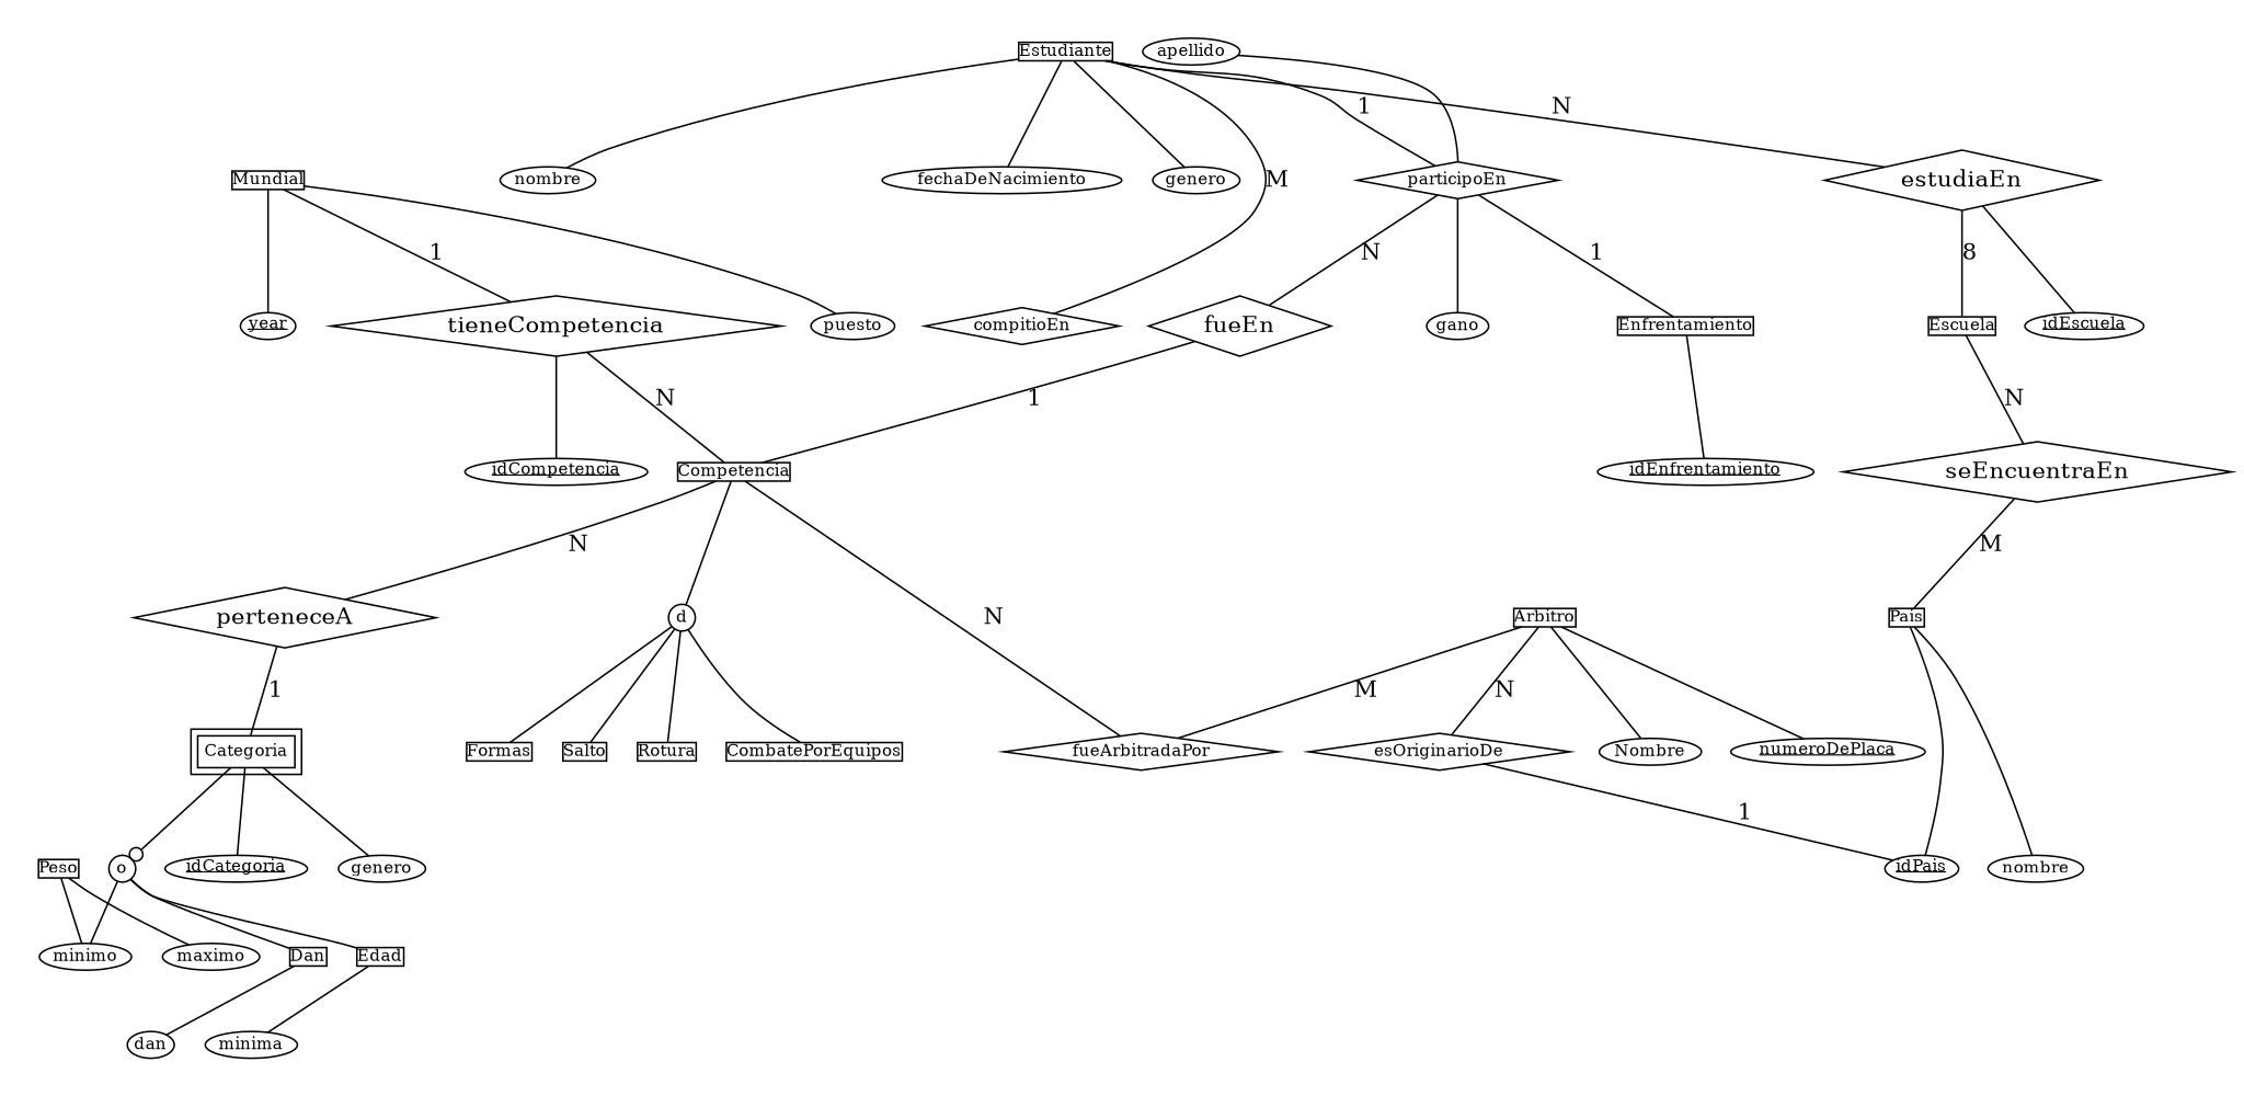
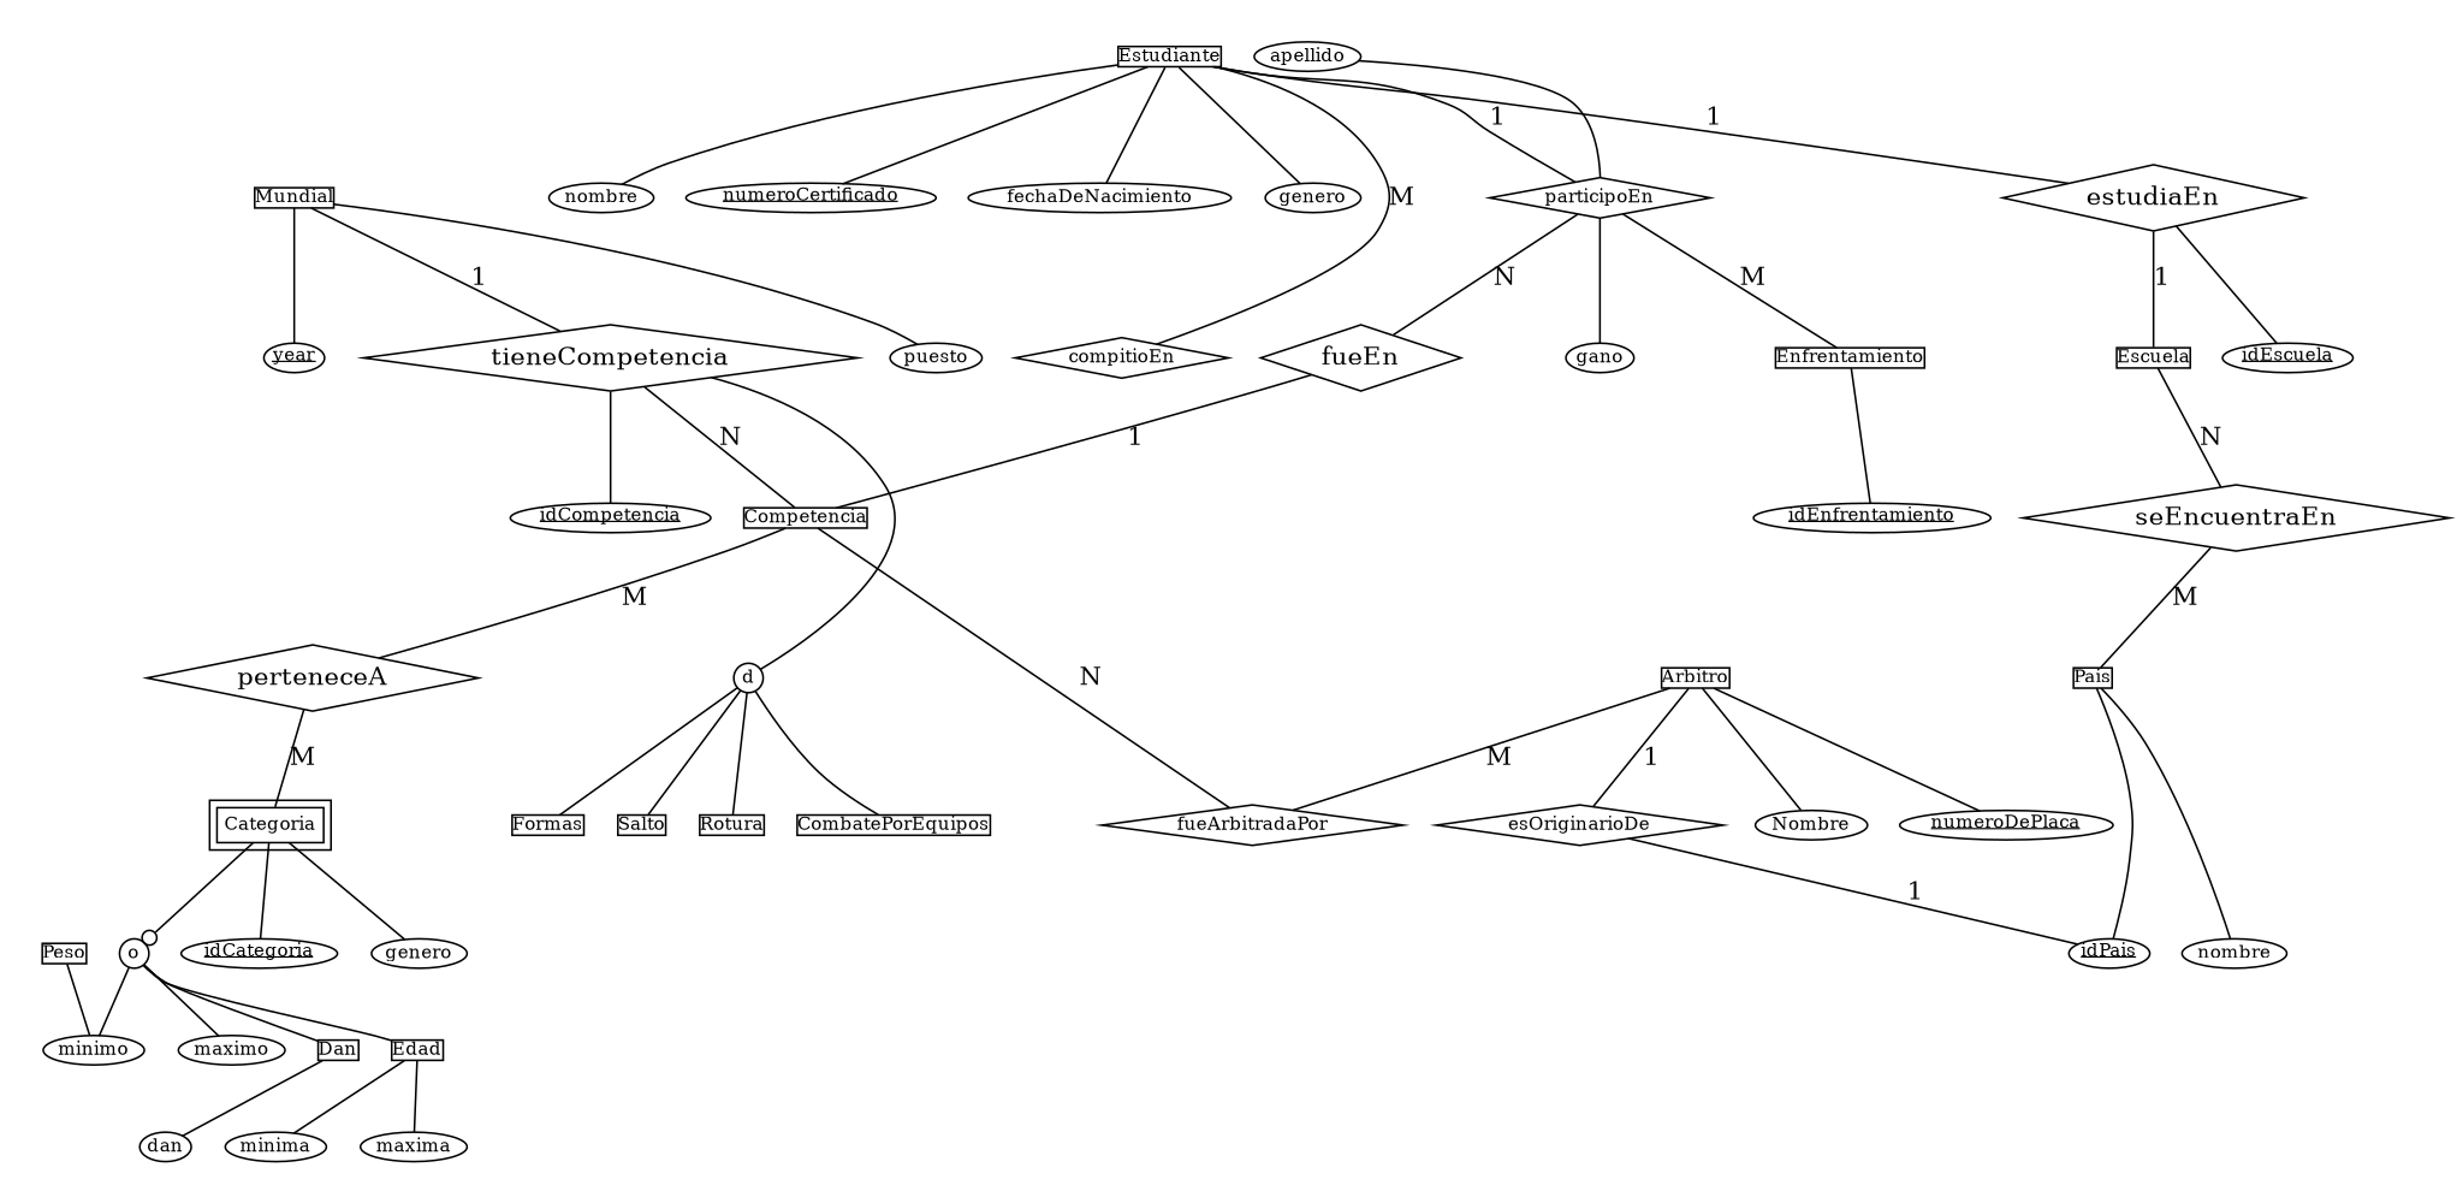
  digraph {
    splines=true
    node [fixedsize=false fontsize=10 margin=0 shape=ellipse]
    edge [arrowhead=none]
    Competencia [height=0 shape=box width=0]
    n2 [height=0 label=d shape=circle width=0]
    n3 [height=0 label=<<u>idCompetencia</u>> width=0]
    Formas [height=0 shape=box width=0]
    Salto [height=0 shape=box width=0]
    Rotura [height=0 shape=box width=0]
    CombatePorEquipos [height=0 shape=box width=0]
    Categoria [height=0 peripheries=2 shape=box width=0]
    n9 [height=0 label=o shape=circle width=0]
    n10 [height=0 label=<<u>idCategoria</u>> width=0]
    n11 [height=0 label=genero width=0]
    Dan [height=0 shape=box width=0]
    Edad [height=0 shape=box width=0]
    Peso [height=0 shape=box width=0]
    n15 [height=0 label=dan width=0]
    n16 [height=0 label=minima width=0]
+   n17 [height=0 label=maxima width=0]
    n18 [height=0 label=minimo width=0]
    n19 [height=0 label=maximo width=0]
    fueArbitradaPor [height=0 shape=diamond width=0]
    Pais [height=0 shape=box width=0]
    esOriginarioDe [height=0 shape=diamond width=0]
    Arbitro [height=0 shape=box width=0]
    n24 [height=0 label=Nombre width=0]
    n25 [height=0 label=<<u>numeroDePlaca</u>> width=0]
    Mundial [height=0 shape=box width=0]
    n27 [height=0 label=<<u>year</u>> width=0]
    Escuela [height=0 shape=box width=0]
    n29 [height=0 label=<<u>idEscuela</u>> width=0]
    Estudiante [height=0 shape=box width=0]
    n31 [height=0 label=nombre width=0]
    n32 [height=0 label=apellido width=0]
+   n33 [height=0 label=<<u>numeroCertificado</u>> width=0]
    n34 [height=0 label=fechaDeNacimiento width=0]
    n35 [height=0 label=genero width=0]
    compitioEn [height=0 shape=diamond width=0]
    n37 [height=0 label=puesto width=0]
    participoEn [height=0 shape=diamond width=0]
    n39 [height=0 label=gano width=0]
    n40 [height=0 label=<<u>idPais</u>> width=0]
    n41 [height=0 label=nombre width=0]
    Enfrentamiento [height=0 shape=box width=0]
    n43 [height=0 label=<<u>idEnfrentamiento</u>> width=0]
    perteneceA [shape=diamond fixedsize="" fontsize="" margin=""]
    tieneCompetencia [shape=diamond fixedsize="" fontsize="" margin=""]
    seEncuentraEn [shape=diamond fixedsize="" fontsize="" margin=""]
    estudiaEn [shape=diamond fixedsize="" fontsize="" margin=""]
    fueEn [shape=diamond fixedsize="" fontsize="" margin=""]
    subgraph cluster_1 {
      style=invis
      Competencia
      n2
      n3
      Formas
      Salto
      Rotura
      CombatePorEquipos
    }
    subgraph cluster_2 {
      style=invis
      Categoria
      n9
      n10
      n11
      Dan
      Edad
      Peso
      n15
      n16
+     n17
      n18
      n19
    }
    subgraph cluster_3 {
      style=invis
      fueArbitradaPor
      Pais
      esOriginarioDe
      Arbitro
      n24
      n25
    }
    subgraph cluster_4 {
      style=invis
      Mundial
      n27
    }
    subgraph cluster_5 {
      style=invis
      Escuela
      n29
    }
    subgraph cluster_6 {
      style=invis
      Estudiante
      n31
      n32
+     n33
      n34
      n35
    }
    subgraph cluster_7 {
      style=invis
      compitioEn
      n37
    }
    subgraph cluster_8 {
      style=invis
      participoEn
      n39
    }
    subgraph cluster_9 {
      style=invis
      n40
      n41
    }
    subgraph cluster_10 {
      style=invis
      Enfrentamiento
      n43
    }
-   Competencia -> n2
+   tieneCompetencia -> n2
    Competencia -> fueArbitradaPor [label=N]
-   Competencia -> perteneceA [label=N]
+   Competencia -> perteneceA [label=M]
    n2 -> Formas
    n2 -> Salto
    n2 -> Rotura
    n2 -> CombatePorEquipos
    Categoria -> n9 [arrowhead=odot]
    Categoria -> n10
    Categoria -> n11
    n9 -> Dan
    n9 -> Edad
    n9 -> n18
    Dan -> n15
    Edad -> n16
+   Edad -> n17
    Peso -> n18
-   Peso -> n19
+   n9 -> n19
    Pais -> n40
    Pais -> n41
    esOriginarioDe -> n40 [label=1]
    Arbitro -> fueArbitradaPor [label=M]
-   Arbitro -> esOriginarioDe [label=N]
+   Arbitro -> esOriginarioDe [label=1]
    Arbitro -> n24
    Arbitro -> n25
    Mundial -> n27
    Mundial -> n37
    Mundial -> tieneCompetencia [label=1]
    Escuela -> seEncuentraEn [label=N]
    Estudiante -> n31
+   Estudiante -> n33
    Estudiante -> n34
    Estudiante -> n35
    Estudiante -> compitioEn [label=M]
    Estudiante -> participoEn [label=1]
-   Estudiante -> estudiaEn [label=N]
+   Estudiante -> estudiaEn [label=1]
    participoEn -> n32
    participoEn -> n39
-   participoEn -> Enfrentamiento [label=1]
+   participoEn -> Enfrentamiento [label=M]
    participoEn -> fueEn [label=N]
    Enfrentamiento -> n43
-   perteneceA -> Categoria [label=1]
+   perteneceA -> Categoria [label=M]
    tieneCompetencia -> Competencia [label=N]
    tieneCompetencia -> n3
    seEncuentraEn -> Pais [label=M]
-   estudiaEn -> Escuela [label=8]
+   estudiaEn -> Escuela [label=1]
    estudiaEn -> n29
    fueEn -> Competencia [label=1]
  }
